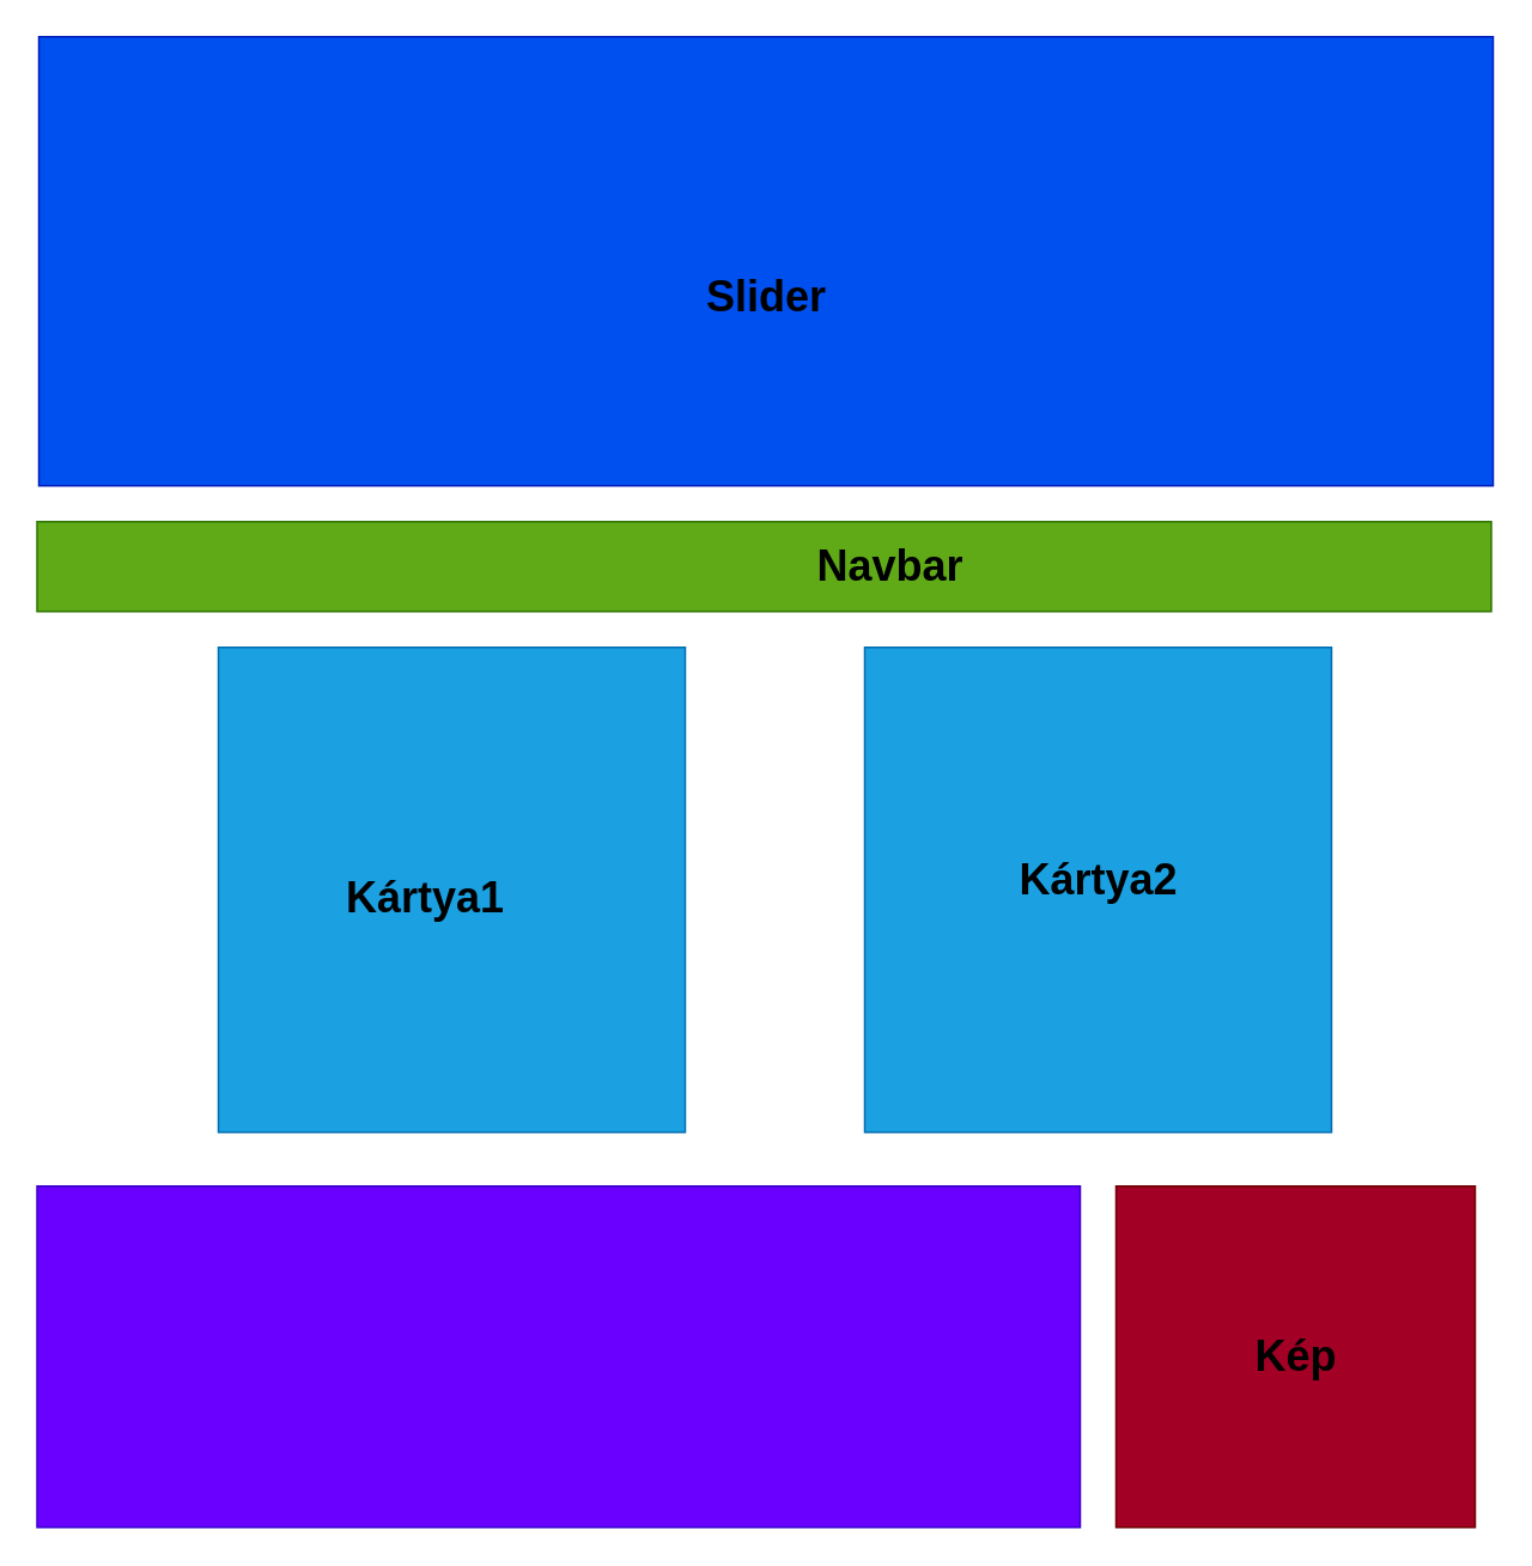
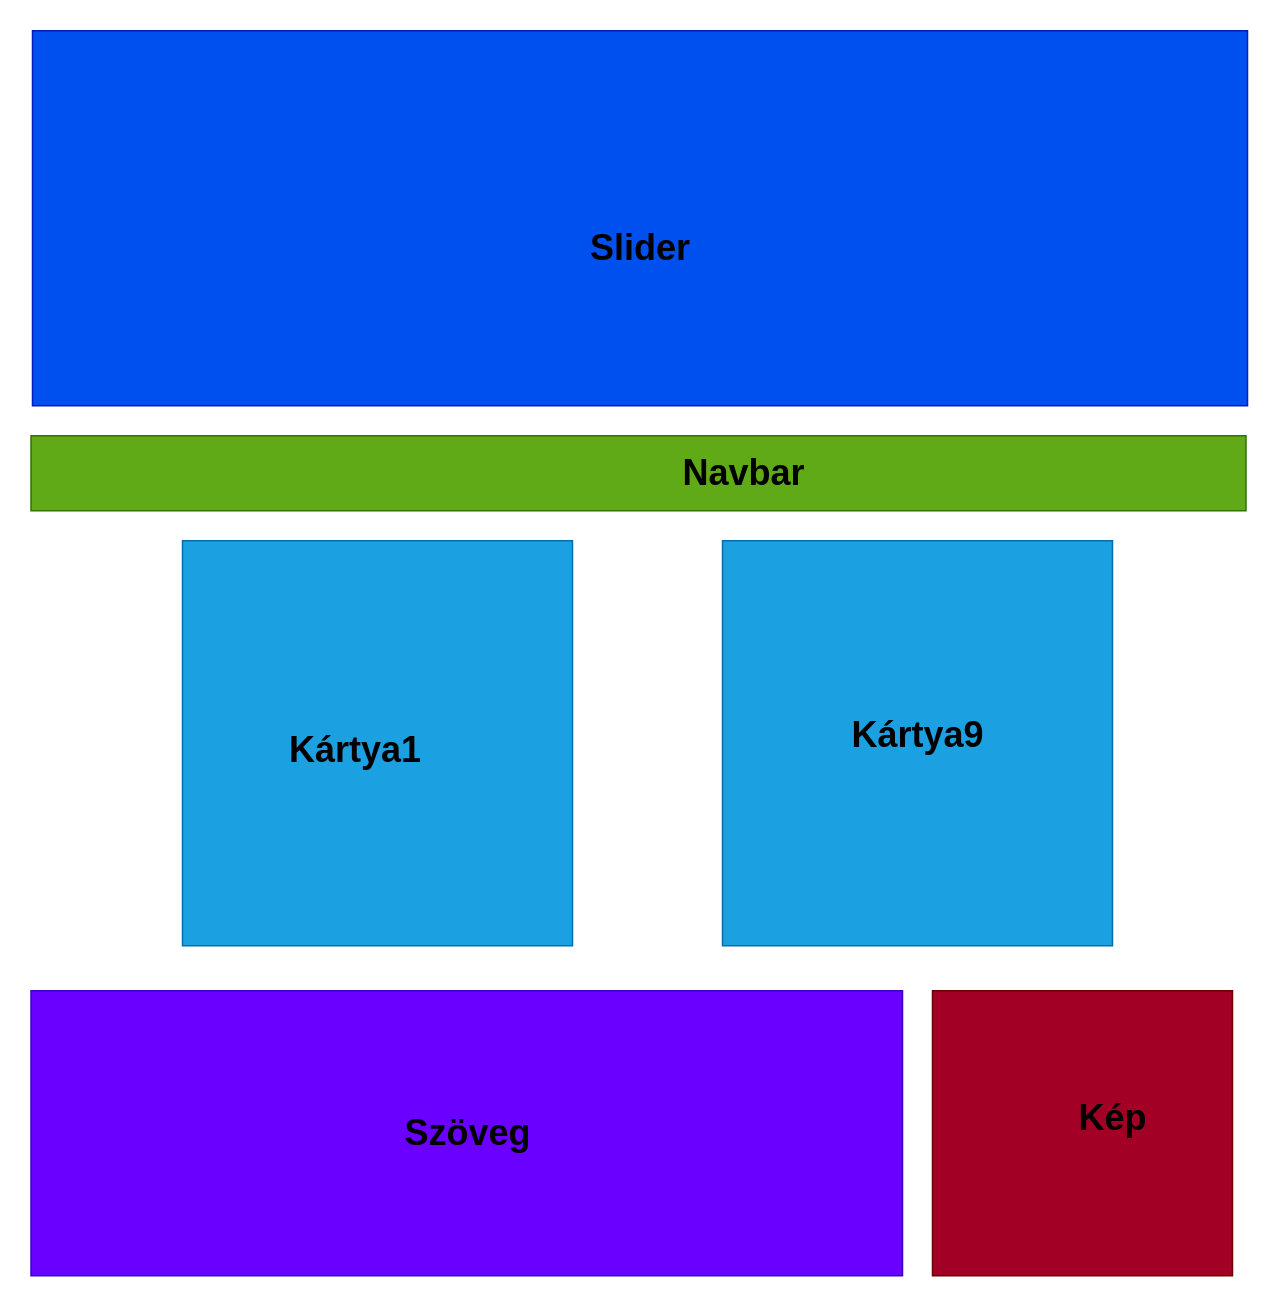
  <mxCell id="0" />
  <mxCell id="1" parent="0" />
  <mxCell id="2" value="" style="rounded=0;whiteSpace=wrap;html=1;fillColor=#1ba1e2;fontColor=#ffffff;strokeColor=#006EAF;" vertex="1" parent="1"><mxGeometry x="481" y="360" width="260" height="270" as="geometry" /></mxCell>
  <mxCell id="3" value="" style="rounded=0;whiteSpace=wrap;html=1;fillColor=#0050ef;fontColor=#ffffff;strokeColor=#001DBC;" vertex="1" parent="1"><mxGeometry x="21" y="20" width="810" height="250" as="geometry" /></mxCell>
  <mxCell id="4" value="" style="rounded=0;whiteSpace=wrap;html=1;fillColor=#60a917;fontColor=#ffffff;strokeColor=#2D7600;" vertex="1" parent="1"><mxGeometry x="20" y="290" width="810" height="50" as="geometry" /></mxCell>
  <mxCell id="5" value="" style="rounded=0;whiteSpace=wrap;html=1;fillColor=#1ba1e2;fontColor=#ffffff;strokeColor=#006EAF;" vertex="1" parent="1"><mxGeometry x="121" y="360" width="260" height="270" as="geometry" /></mxCell>
  <mxCell id="6" value="" style="rounded=0;whiteSpace=wrap;html=1;fillColor=#6a00ff;fontColor=#ffffff;strokeColor=#3700CC;" vertex="1" parent="1"><mxGeometry x="20" y="660" width="581" height="190" as="geometry" /></mxCell>
  <mxCell id="7" value="" style="rounded=0;whiteSpace=wrap;html=1;fillColor=#a20025;fontColor=#ffffff;strokeColor=#6F0000;" vertex="1" parent="1"><mxGeometry x="621" y="660" width="200" height="190" as="geometry" /></mxCell>
  <mxCell id="8" value="Navbar" style="text;strokeColor=none;fillColor=none;html=1;fontSize=24;fontStyle=1;verticalAlign=middle;align=center;" vertex="1" parent="1"><mxGeometry x="445" y="295" width="100" height="40" as="geometry" /></mxCell>
- <mxCell id="9" value="Kép" style="text;strokeColor=none;fillColor=none;html=1;fontSize=24;fontStyle=1;verticalAlign=middle;align=center;" vertex="1" parent="1"><mxGeometry x="671" y="735" width="100" height="40" as="geometry" /></mxCell>
+ <mxCell id="9" value="Kép" style="text;strokeColor=none;fillColor=none;html=1;fontSize=24;fontStyle=1;verticalAlign=middle;align=center;" vertex="1" parent="1"><mxGeometry x="691" y="725" width="100" height="40" as="geometry" /></mxCell>
+ <mxCell id="10" value="Szöveg" style="text;strokeColor=none;fillColor=none;html=1;fontSize=24;fontStyle=1;verticalAlign=middle;align=center;" vertex="1" parent="1"><mxGeometry x="260.5" y="735" width="100" height="40" as="geometry" /></mxCell>
  <mxCell id="11" value="Kártya1" style="text;strokeColor=none;fillColor=none;html=1;fontSize=24;fontStyle=1;verticalAlign=middle;align=center;" vertex="1" parent="1"><mxGeometry x="186" y="480" width="100" height="40" as="geometry" /></mxCell>
- <mxCell id="12" value="Kártya2" style="text;strokeColor=none;fillColor=none;html=1;fontSize=24;fontStyle=1;verticalAlign=middle;align=center;" vertex="1" parent="1"><mxGeometry x="561" y="470" width="100" height="40" as="geometry" /></mxCell>
+ <mxCell id="12" value="Kártya9" style="text;strokeColor=none;fillColor=none;html=1;fontSize=24;fontStyle=1;verticalAlign=middle;align=center;" vertex="1" parent="1"><mxGeometry x="561" y="470" width="100" height="40" as="geometry" /></mxCell>
  <mxCell id="13" value="Slider" style="text;strokeColor=none;fillColor=none;html=1;fontSize=24;fontStyle=1;verticalAlign=middle;align=center;" vertex="1" parent="1"><mxGeometry x="376" y="145" width="100" height="40" as="geometry" /></mxCell>
